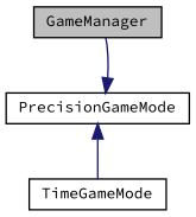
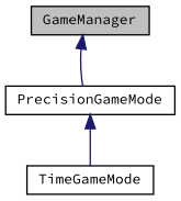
  digraph {
    fontname="Source Code Pro"
    node [color=black fillcolor=white fontname="Source Code Pro" fontsize=10 shape=record style=filled]
    edge [color=midnightblue dir=back fontname="Source Code Pro" fontsize=10 labelfontname=Helvetica labelfontsize=10 style=solid]
    n1 [fillcolor=grey75 fontcolor=black height=0.2 label=GameManager width=0.4]
    n2 [height=0.2 label=PrecisionGameMode width=0.4]
    n3 [height=0.2 label=TimeGameMode width=0.4]
-   n2 -> n1
+   n1 -> n2
    n2 -> n3
  }
